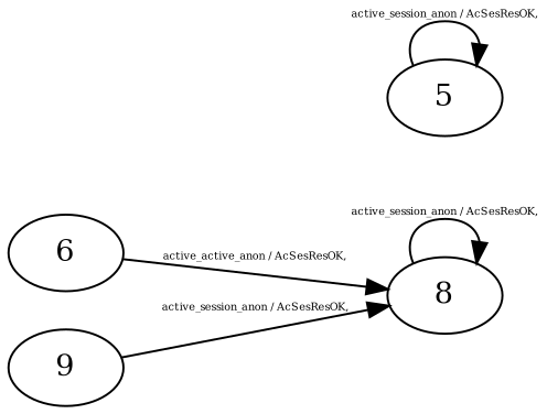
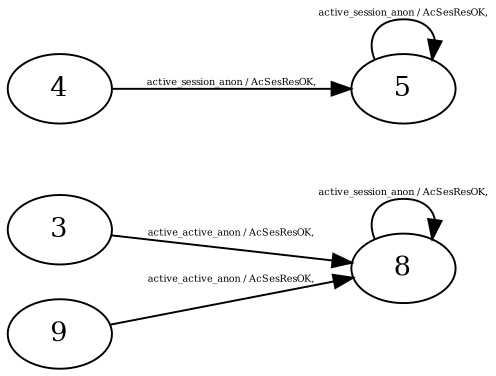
  digraph {
    rankdir=LR
    node [fillcolor=white shape=ellipse style=filled]
    edge [fontsize=5]
    8
    n2 [label=5]
-   6
+   4
+   6 [label=3]
    9
    8 -> 8 [label="active_session_anon / AcSesResOK,"]
    n2 -> n2 [label="active_session_anon / AcSesResOK,"]
+   4 -> n2 [label="active_session_anon / AcSesResOK,"]
    6 -> 8 [label="active_active_anon / AcSesResOK,"]
-   9 -> 8 [label="active_session_anon / AcSesResOK,"]
+   9 -> 8 [label="active_active_anon / AcSesResOK,"]
  }
